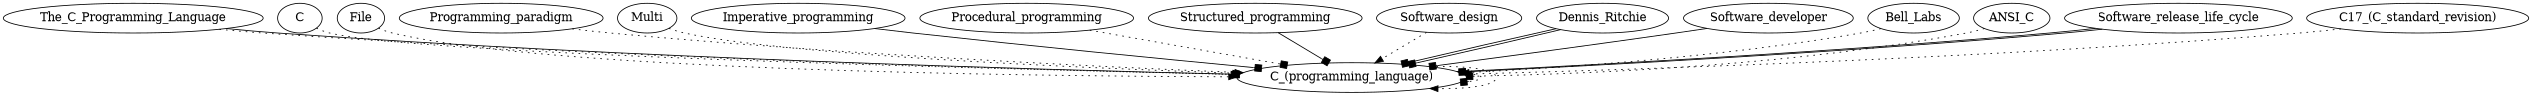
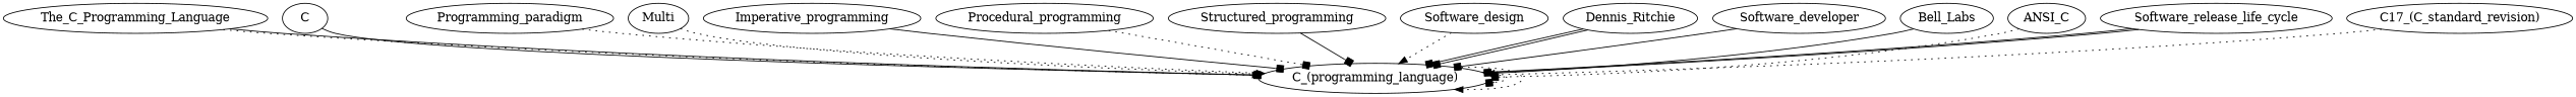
  digraph {
    edge [arrowhead=box style=dotted]
    "C_(programming_language)"
    The_C_Programming_Language
    C
-   File
    Programming_paradigm
    Multi
    Imperative_programming
    Procedural_programming
    Structured_programming
    Software_design
    Dennis_Ritchie
    Software_developer
    Bell_Labs
    ANSI_C
    Software_release_life_cycle
    "C17_(C_standard_revision)"
    "C_(programming_language)" -> "C_(programming_language)"
    "C_(programming_language)" -> "C_(programming_language)" [arrowhead=normal]
    The_C_Programming_Language -> "C_(programming_language)"
    The_C_Programming_Language -> "C_(programming_language)" [arrowhead=normal style=solid]
-   C -> "C_(programming_language)"
-   File -> "C_(programming_language)" [arrowhead=normal]
+   C -> "C_(programming_language)" [style=solid]
    Programming_paradigm -> "C_(programming_language)" [arrowhead=normal]
    Multi -> "C_(programming_language)" [arrowhead=normal]
    Imperative_programming -> "C_(programming_language)" [style=solid]
    Procedural_programming -> "C_(programming_language)"
    Structured_programming -> "C_(programming_language)" [style=solid]
    Software_design -> "C_(programming_language)" [arrowhead=normal]
    Dennis_Ritchie -> "C_(programming_language)" [style=solid]
    Dennis_Ritchie -> "C_(programming_language)" [style=solid]
    Software_developer -> "C_(programming_language)" [style=solid]
-   Bell_Labs -> "C_(programming_language)" [arrowhead=normal]
+   Bell_Labs -> "C_(programming_language)" [arrowhead=normal style=solid]
    ANSI_C -> "C_(programming_language)"
    Software_release_life_cycle -> "C_(programming_language)" [arrowhead=normal style=solid]
    Software_release_life_cycle -> "C_(programming_language)" [style=solid]
    "C17_(C_standard_revision)" -> "C_(programming_language)" [arrowhead=normal]
  }
